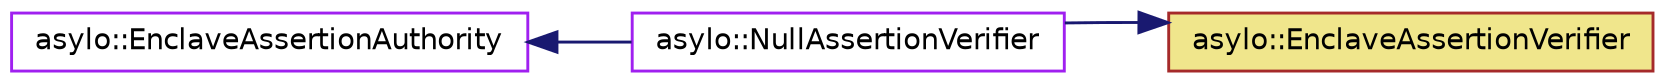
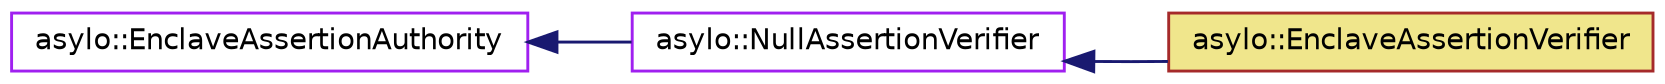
  digraph {
    rankdir=LR
    node [color=purple fillcolor=white fontname=Helvetica fontsize=10 shape=record style=filled]
    edge [color=midnightblue dir=back fontname=Helvetica fontsize=10 labelfontname=Helvetica labelfontsize=10 style=solid]
    n1 [fontcolor=black height=0.2 label="asylo::NullAssertionVerifier" width=0.4]
    n2 [color=brown fillcolor=khaki height=0.2 label="asylo::EnclaveAssertionVerifier" width=0.4]
    n3 [height=0.2 label="asylo::EnclaveAssertionAuthority" width=0.4]
-   n2 -> n1
+   n1 -> n2
    n3 -> n1
  }
